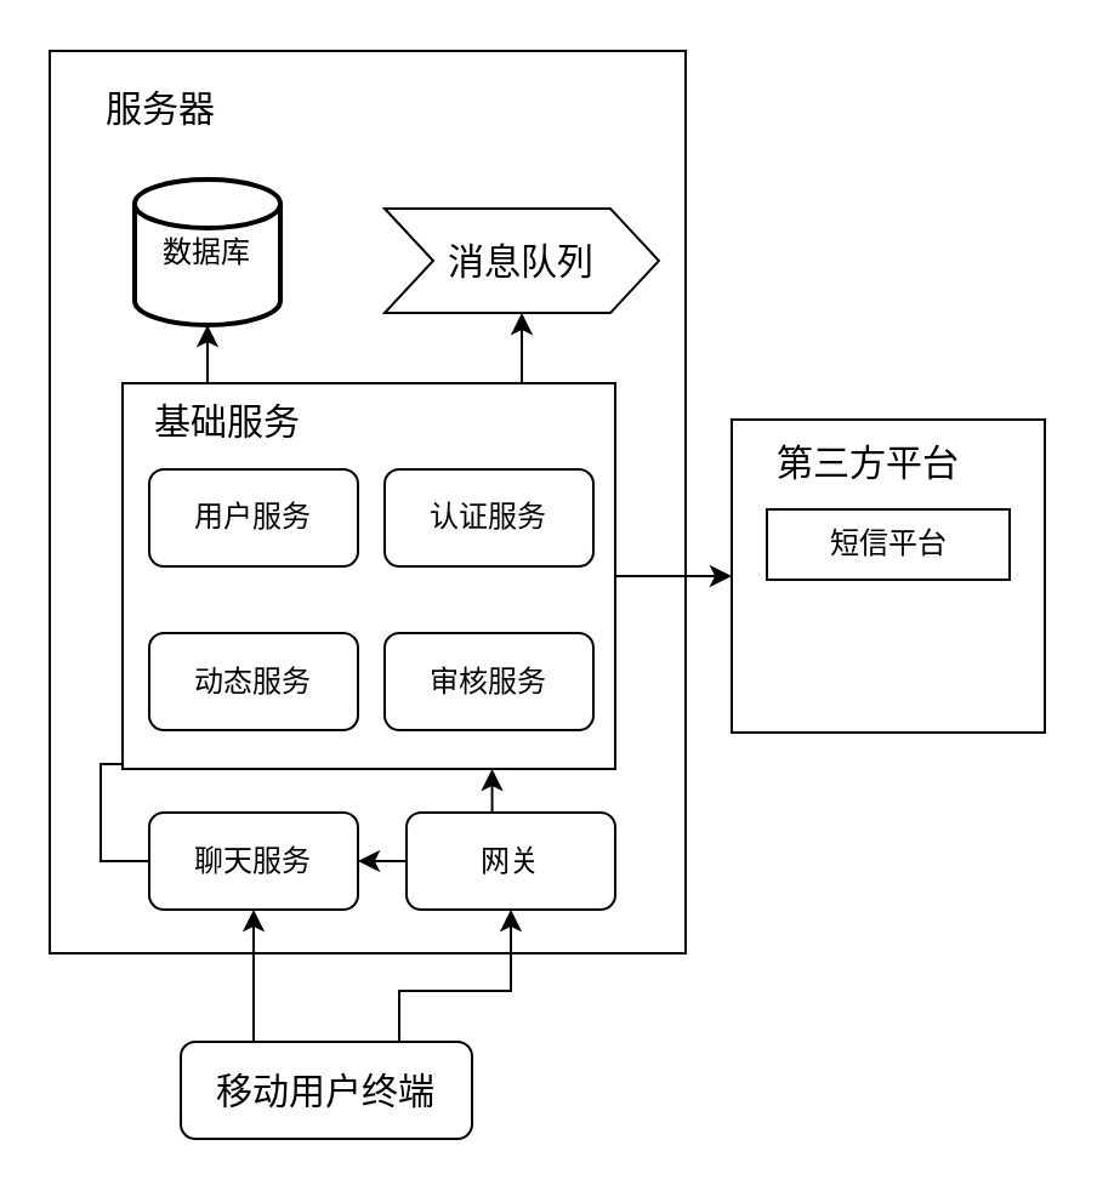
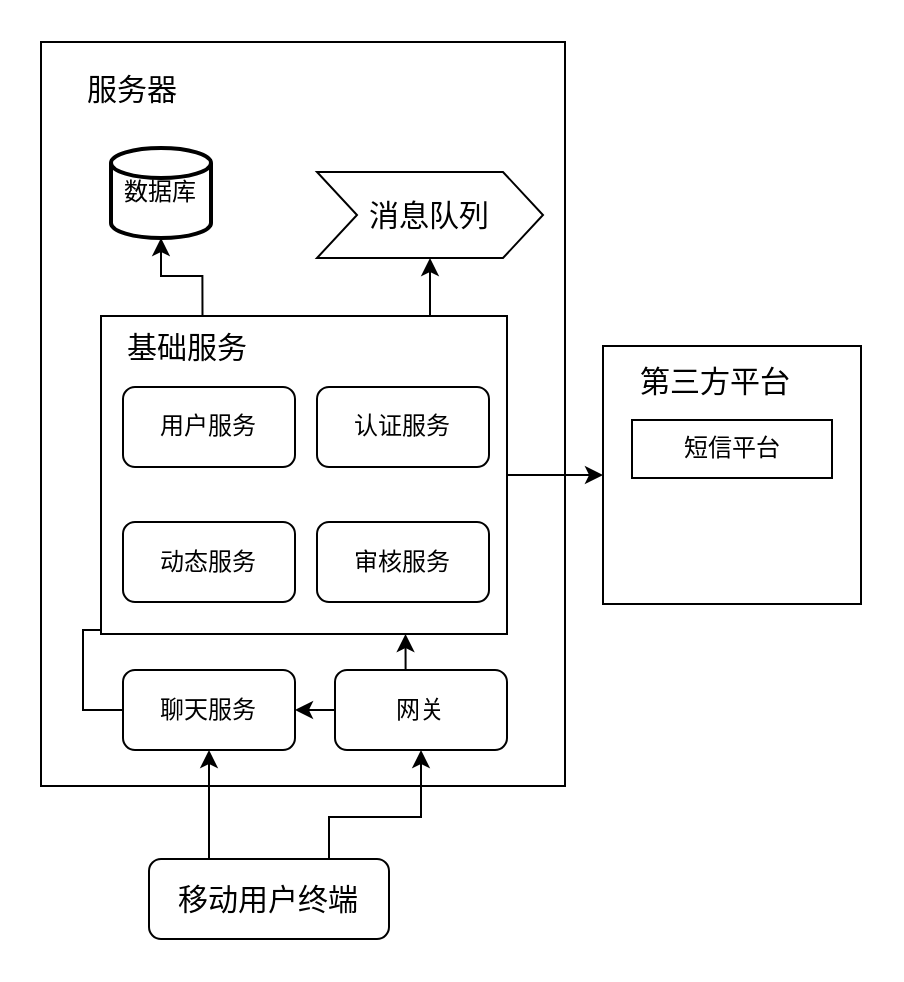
  <mxCell id="0" />
  <mxCell id="1" parent="0" />
  <mxCell id="2" value="" style="whiteSpace=wrap;html=1;aspect=fixed;fontSize=15;" vertex="1" parent="1"><mxGeometry x="301" y="172.5" width="129" height="129" as="geometry" /></mxCell>
  <mxCell id="3" value="短信平台" style="rounded=0;whiteSpace=wrap;html=1;" vertex="1" parent="1"><mxGeometry x="315.5" y="209.5" width="100" height="29" as="geometry" /></mxCell>
  <mxCell id="4" value="第三方平台" style="text;html=1;strokeColor=none;fillColor=none;align=center;verticalAlign=middle;whiteSpace=wrap;rounded=0;fontSize=15;" vertex="1" parent="1"><mxGeometry x="315.5" y="175" width="83" height="30" as="geometry" /></mxCell>
  <mxCell id="5" value="" style="rounded=0;whiteSpace=wrap;html=1;fontSize=15;" vertex="1" parent="1"><mxGeometry x="20" y="20.5" width="262" height="372" as="geometry" /></mxCell>
  <mxCell id="6" style="edgeStyle=orthogonalEdgeStyle;rounded=0;orthogonalLoop=1;jettySize=auto;html=1;exitX=0;exitY=0.5;exitDx=0;exitDy=0;entryX=1;entryY=0.5;entryDx=0;entryDy=0;fontSize=15;" edge="1" parent="1" source="8" target="10"><mxGeometry relative="1" as="geometry" /></mxCell>
  <mxCell id="7" style="edgeStyle=orthogonalEdgeStyle;rounded=0;orthogonalLoop=1;jettySize=auto;html=1;exitX=0.5;exitY=0;exitDx=0;exitDy=0;entryX=0.75;entryY=1;entryDx=0;entryDy=0;fontSize=15;" edge="1" parent="1" source="8" target="15"><mxGeometry relative="1" as="geometry" /></mxCell>
  <mxCell id="8" value="网关" style="rounded=1;whiteSpace=wrap;html=1;" vertex="1" parent="1"><mxGeometry x="167" y="334.5" width="86" height="40" as="geometry" /></mxCell>
  <mxCell id="9" style="edgeStyle=orthogonalEdgeStyle;rounded=0;orthogonalLoop=1;jettySize=auto;html=1;exitX=0;exitY=0.5;exitDx=0;exitDy=0;fontSize=15;" edge="1" parent="1" source="10" target="16"><mxGeometry relative="1" as="geometry" /></mxCell>
  <mxCell id="10" value="聊天服务" style="rounded=1;whiteSpace=wrap;html=1;" vertex="1" parent="1"><mxGeometry x="61" y="334.5" width="86" height="40" as="geometry" /></mxCell>
- <mxCell id="11" value="数据库" style="strokeWidth=2;html=1;shape=mxgraph.flowchart.database;whiteSpace=wrap;" vertex="1" parent="1"><mxGeometry x="55" y="73.5" width="60" height="60" as="geometry" /></mxCell>
+ <mxCell id="11" value="数据库" style="strokeWidth=2;html=1;shape=mxgraph.flowchart.database;whiteSpace=wrap;" vertex="1" parent="1"><mxGeometry x="55" y="73.5" width="50" height="45" as="geometry" /></mxCell>
  <mxCell id="12" style="edgeStyle=orthogonalEdgeStyle;rounded=0;orthogonalLoop=1;jettySize=auto;html=1;exitX=0.25;exitY=0;exitDx=0;exitDy=0;entryX=0.5;entryY=1;entryDx=0;entryDy=0;entryPerimeter=0;fontSize=15;" edge="1" parent="1" source="15" target="11"><mxGeometry relative="1" as="geometry" /></mxCell>
  <mxCell id="13" style="edgeStyle=orthogonalEdgeStyle;rounded=0;orthogonalLoop=1;jettySize=auto;html=1;exitX=0.75;exitY=0;exitDx=0;exitDy=0;entryX=0.5;entryY=1;entryDx=0;entryDy=0;fontSize=15;" edge="1" parent="1" source="15" target="20"><mxGeometry relative="1" as="geometry" /></mxCell>
  <mxCell id="14" style="edgeStyle=orthogonalEdgeStyle;rounded=0;orthogonalLoop=1;jettySize=auto;html=1;exitX=1;exitY=0.5;exitDx=0;exitDy=0;entryX=0;entryY=0.5;entryDx=0;entryDy=0;fontSize=15;" edge="1" parent="1" source="15" target="2"><mxGeometry relative="1" as="geometry" /></mxCell>
  <mxCell id="15" value="" style="rounded=0;whiteSpace=wrap;html=1;fontSize=15;" vertex="1" parent="1"><mxGeometry x="50" y="157.5" width="203" height="159" as="geometry" /></mxCell>
  <mxCell id="16" value="动态服务" style="rounded=1;whiteSpace=wrap;html=1;" vertex="1" parent="1"><mxGeometry x="61" y="260.5" width="86" height="40" as="geometry" /></mxCell>
  <mxCell id="17" value="审核服务" style="rounded=1;whiteSpace=wrap;html=1;" vertex="1" parent="1"><mxGeometry x="158" y="260.5" width="86" height="40" as="geometry" /></mxCell>
  <mxCell id="18" value="用户服务" style="rounded=1;whiteSpace=wrap;html=1;" vertex="1" parent="1"><mxGeometry x="61" y="193" width="86" height="40" as="geometry" /></mxCell>
  <mxCell id="19" value="认证服务" style="rounded=1;whiteSpace=wrap;html=1;" vertex="1" parent="1"><mxGeometry x="158" y="193" width="86" height="40" as="geometry" /></mxCell>
  <mxCell id="20" value="消息队列" style="shape=step;perimeter=stepPerimeter;whiteSpace=wrap;html=1;fixedSize=1;fontSize=15;" vertex="1" parent="1"><mxGeometry x="158" y="85.5" width="113" height="43" as="geometry" /></mxCell>
  <mxCell id="21" value="服务器" style="text;html=1;strokeColor=none;fillColor=none;align=center;verticalAlign=middle;whiteSpace=wrap;rounded=0;fontSize=15;" vertex="1" parent="1"><mxGeometry x="36" y="28.5" width="60" height="30" as="geometry" /></mxCell>
  <mxCell id="22" value="基础服务" style="text;html=1;strokeColor=none;fillColor=none;align=center;verticalAlign=middle;whiteSpace=wrap;rounded=0;fontSize=15;" vertex="1" parent="1"><mxGeometry x="57" y="157.5" width="73" height="30" as="geometry" /></mxCell>
  <mxCell id="23" style="edgeStyle=orthogonalEdgeStyle;rounded=0;orthogonalLoop=1;jettySize=auto;html=1;exitX=0.25;exitY=0;exitDx=0;exitDy=0;entryX=0.5;entryY=1;entryDx=0;entryDy=0;fontSize=15;" edge="1" parent="1" source="25" target="10"><mxGeometry relative="1" as="geometry" /></mxCell>
  <mxCell id="24" style="edgeStyle=orthogonalEdgeStyle;rounded=0;orthogonalLoop=1;jettySize=auto;html=1;exitX=0.75;exitY=0;exitDx=0;exitDy=0;entryX=0.5;entryY=1;entryDx=0;entryDy=0;fontSize=15;" edge="1" parent="1" source="25" target="8"><mxGeometry relative="1" as="geometry"><Array as="points"><mxPoint x="164" y="408" /><mxPoint x="210" y="408" /></Array></mxGeometry></mxCell>
  <mxCell id="25" value="移动用户终端" style="rounded=1;whiteSpace=wrap;html=1;fontSize=15;" vertex="1" parent="1"><mxGeometry x="74" y="429" width="120" height="40" as="geometry" /></mxCell>
